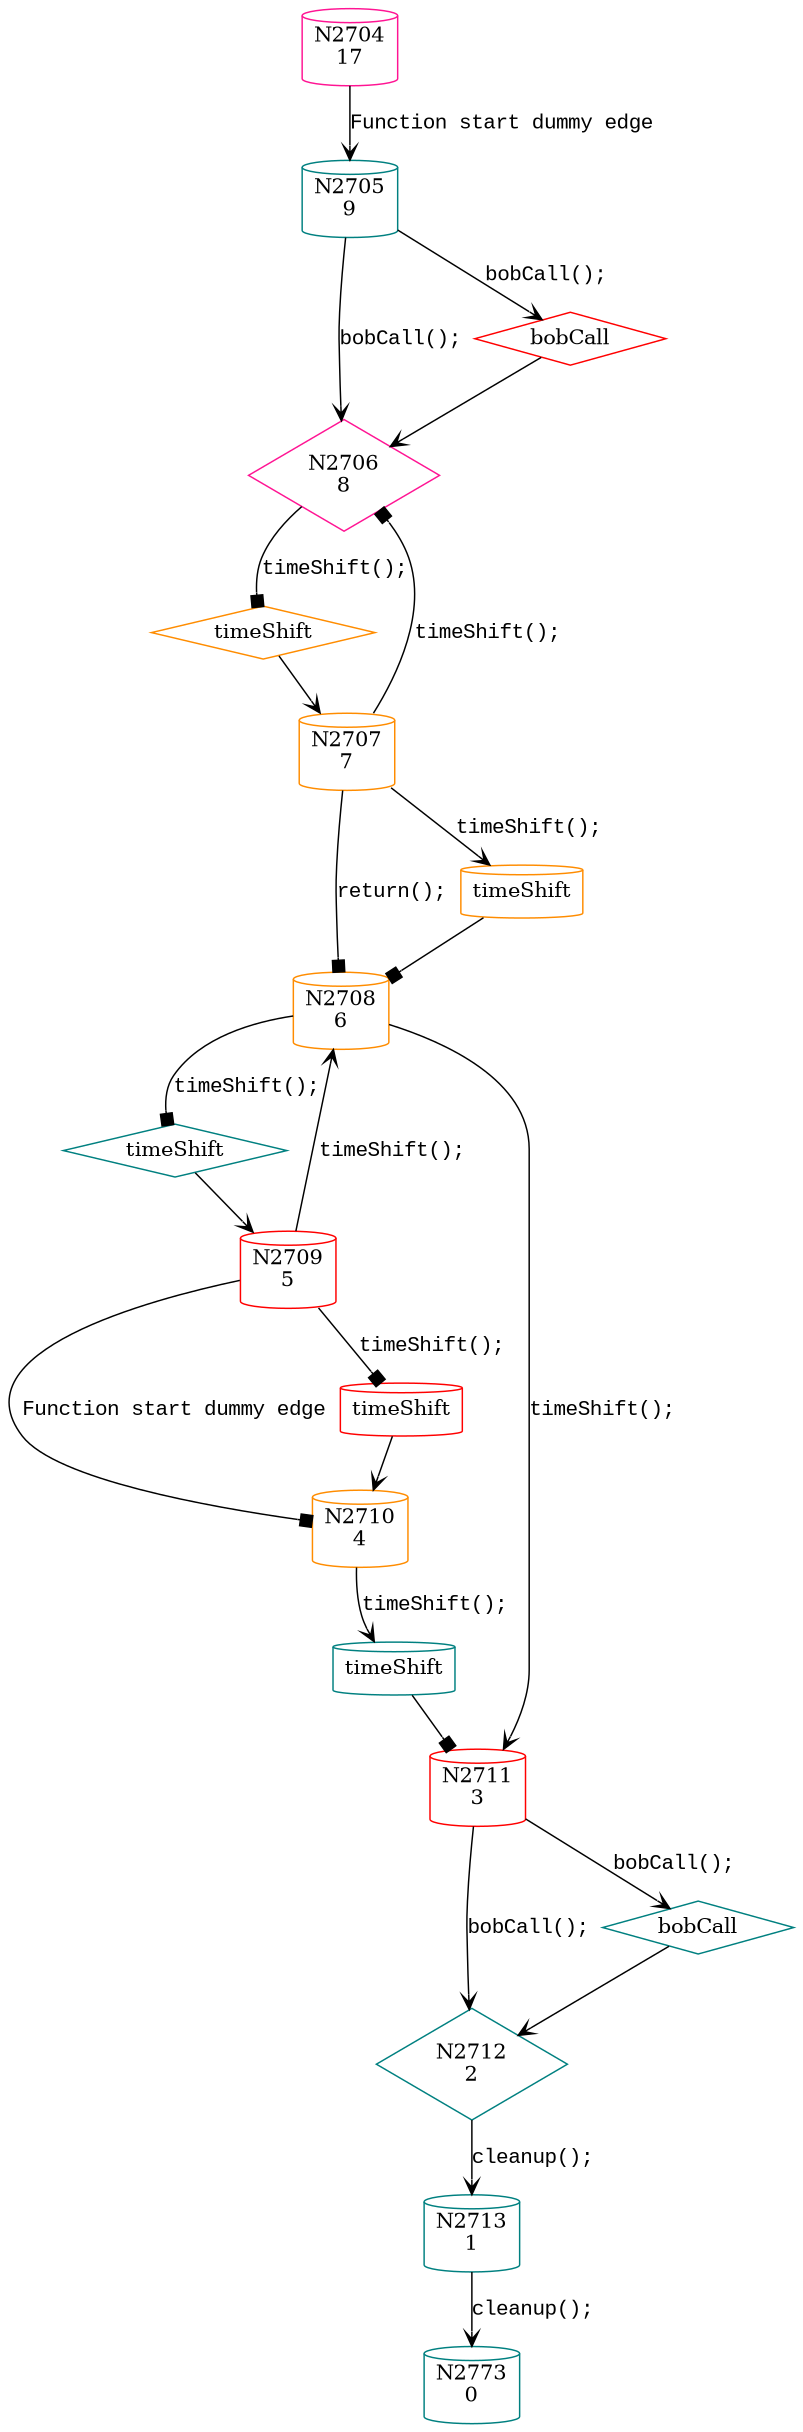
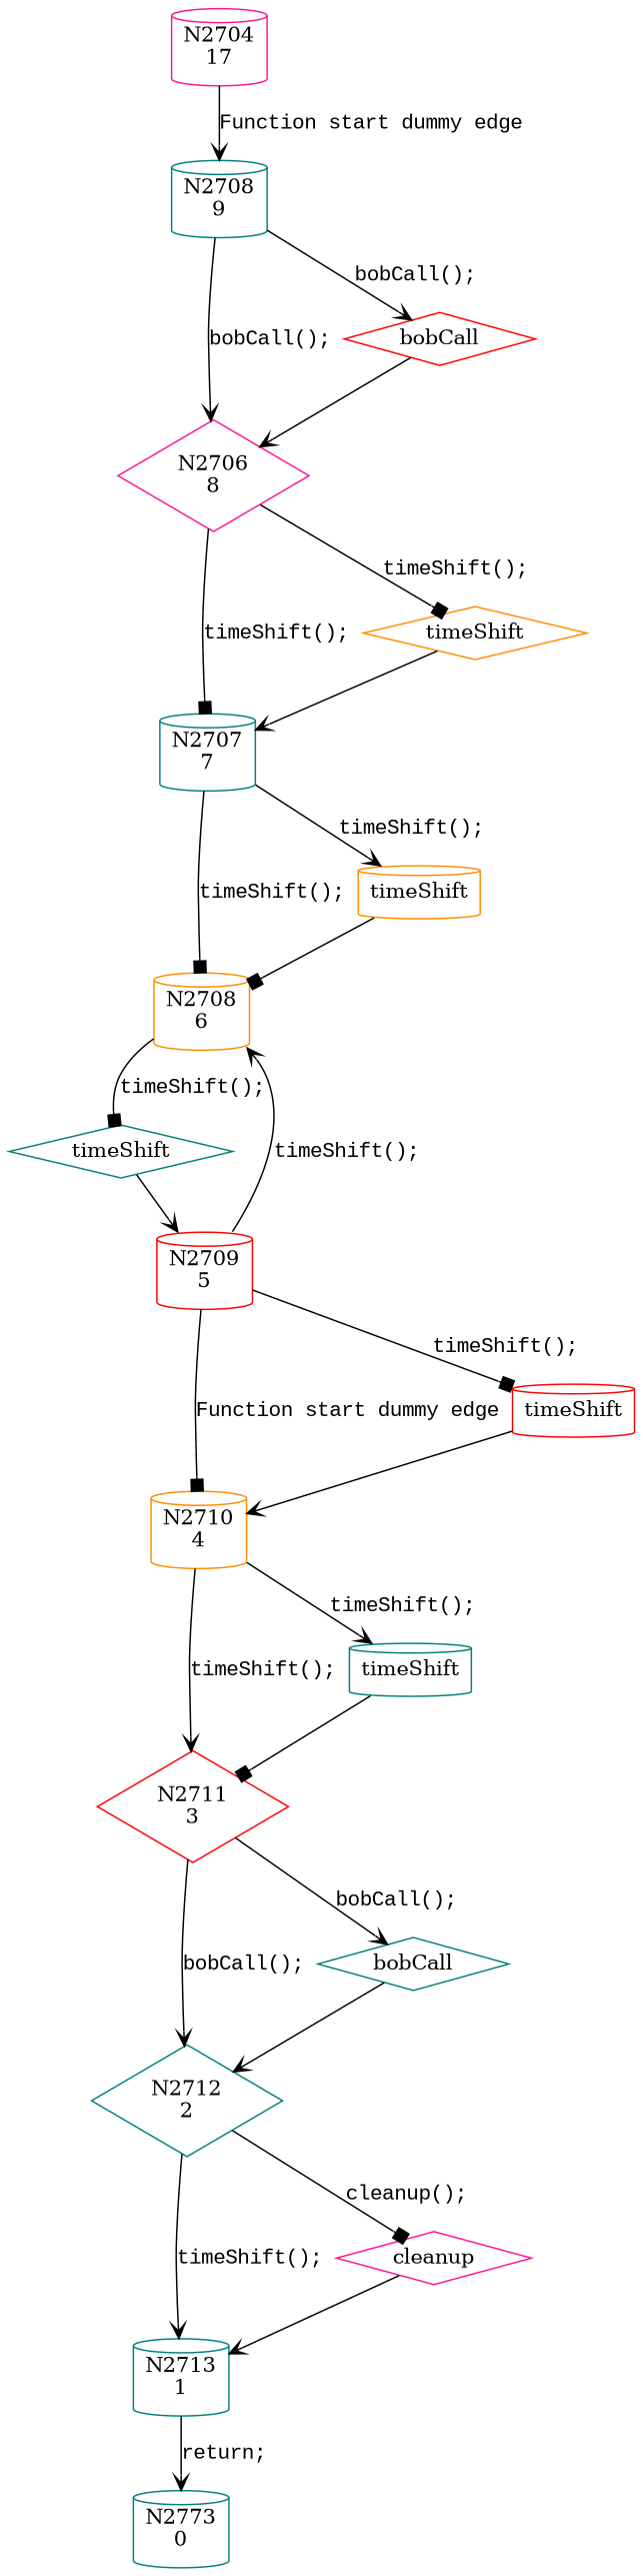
  digraph {
    node [color=teal shape=cylinder]
    edge [arrowhead=vee fontname="Courier New"]
    n1 [color=deeppink label="N2704\n17"]
-   n2 [label="N2705\n9"]
+   n2 [label="N2708\n9"]
    n3 [color=deeppink label="N2706\n8" shape=diamond]
    n4 [color=red label=bobCall shape=diamond]
-   n5 [color=darkorange label="N2707\n7"]
+   n5 [label="N2707\n7"]
    n6 [color=darkorange label=timeShift shape=diamond]
    n7 [color=darkorange label="N2708\n6"]
    n8 [color=darkorange label=timeShift]
    n9 [label=timeShift shape=diamond]
    n10 [color=red label="N2709\n5"]
    n11 [color=darkorange label="N2710\n4"]
    n12 [color=red label=timeShift]
-   n13 [color=red label="N2711\n3"]
+   n13 [color=red label="N2711\n3" shape=diamond]
    n14 [label=timeShift]
    n15 [label="N2712\n2" shape=diamond]
    n16 [label=bobCall shape=diamond]
    n17 [label="N2713\n1"]
+   n18 [color=deeppink label=cleanup shape=diamond]
    n19 [label="N2773\n0"]
    n1 -> n2 [label="Function start dummy edge"]
    n2 -> n3 [label="bobCall();"]
    n2 -> n4 [label="bobCall();"]
-   n5 -> n3 [arrowhead=box label="timeShift();"]
+   n3 -> n5 [arrowhead=box label="timeShift();"]
    n3 -> n6 [arrowhead=box label="timeShift();"]
    n4 -> n3
-   n5 -> n7 [arrowhead=box label="return();"]
+   n5 -> n7 [arrowhead=box label="timeShift();"]
    n5 -> n8 [label="timeShift();"]
    n6 -> n5
    n7 -> n9 [arrowhead=box label="timeShift();"]
    n8 -> n7 [arrowhead=box]
    n9 -> n10
    n10 -> n7 [label="timeShift();"]
    n10 -> n11 [arrowhead=box label="Function start dummy edge"]
    n10 -> n12 [arrowhead=box label="timeShift();"]
-   n7 -> n13 [label="timeShift();"]
+   n11 -> n13 [label="timeShift();"]
    n11 -> n14 [label="timeShift();"]
    n12 -> n11
    n13 -> n15 [label="bobCall();"]
    n13 -> n16 [label="bobCall();"]
    n14 -> n13 [arrowhead=box]
-   n15 -> n17 [label="cleanup();"]
+   n15 -> n17 [label="timeShift();"]
+   n15 -> n18 [arrowhead=box label="cleanup();"]
    n16 -> n15
-   n17 -> n19 [label="cleanup();"]
+   n17 -> n19 [label="return;"]
+   n18 -> n17
  }
